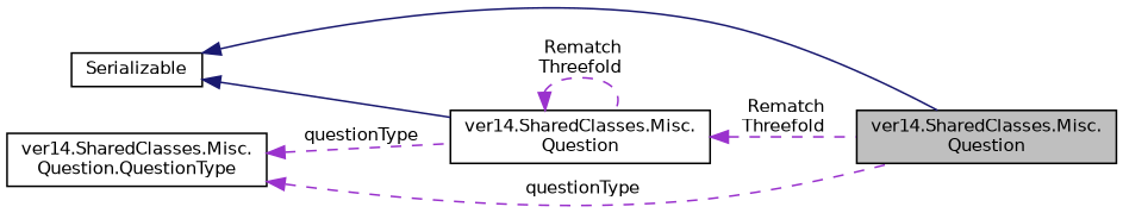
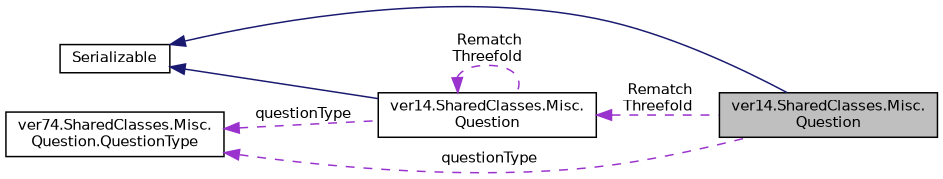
  digraph {
    rankdir=LR
    node [color=black fillcolor=white fontname=Helvetica fontsize=10 shape=record style=filled]
    edge [color=darkorchid3 dir=back fontname=Helvetica fontsize=10 labelfontname=Helvetica labelfontsize=10 style=dashed]
    n1 [fillcolor=grey75 fontcolor=black height=0.2 label="ver14.SharedClasses.Misc.\lQuestion" width=0.4]
    n2 [height=0.2 label=Serializable width=0.4]
    n3 [height=0.2 label="ver14.SharedClasses.Misc.\lQuestion" width=0.4]
-   n4 [height=0.2 label="ver14.SharedClasses.Misc.\lQuestion.QuestionType" width=0.4]
+   n4 [height=0.2 label="ver74.SharedClasses.Misc.\lQuestion.QuestionType" width=0.4]
    n2 -> n1 [color=midnightblue style=solid]
    n2 -> n3 [color=midnightblue style=solid]
    n3 -> n1 [label=" Rematch\nThreefold"]
    n3 -> n3 [label=" Rematch\nThreefold"]
    n4 -> n1 [label=" questionType"]
    n4 -> n3 [label=" questionType"]
  }
